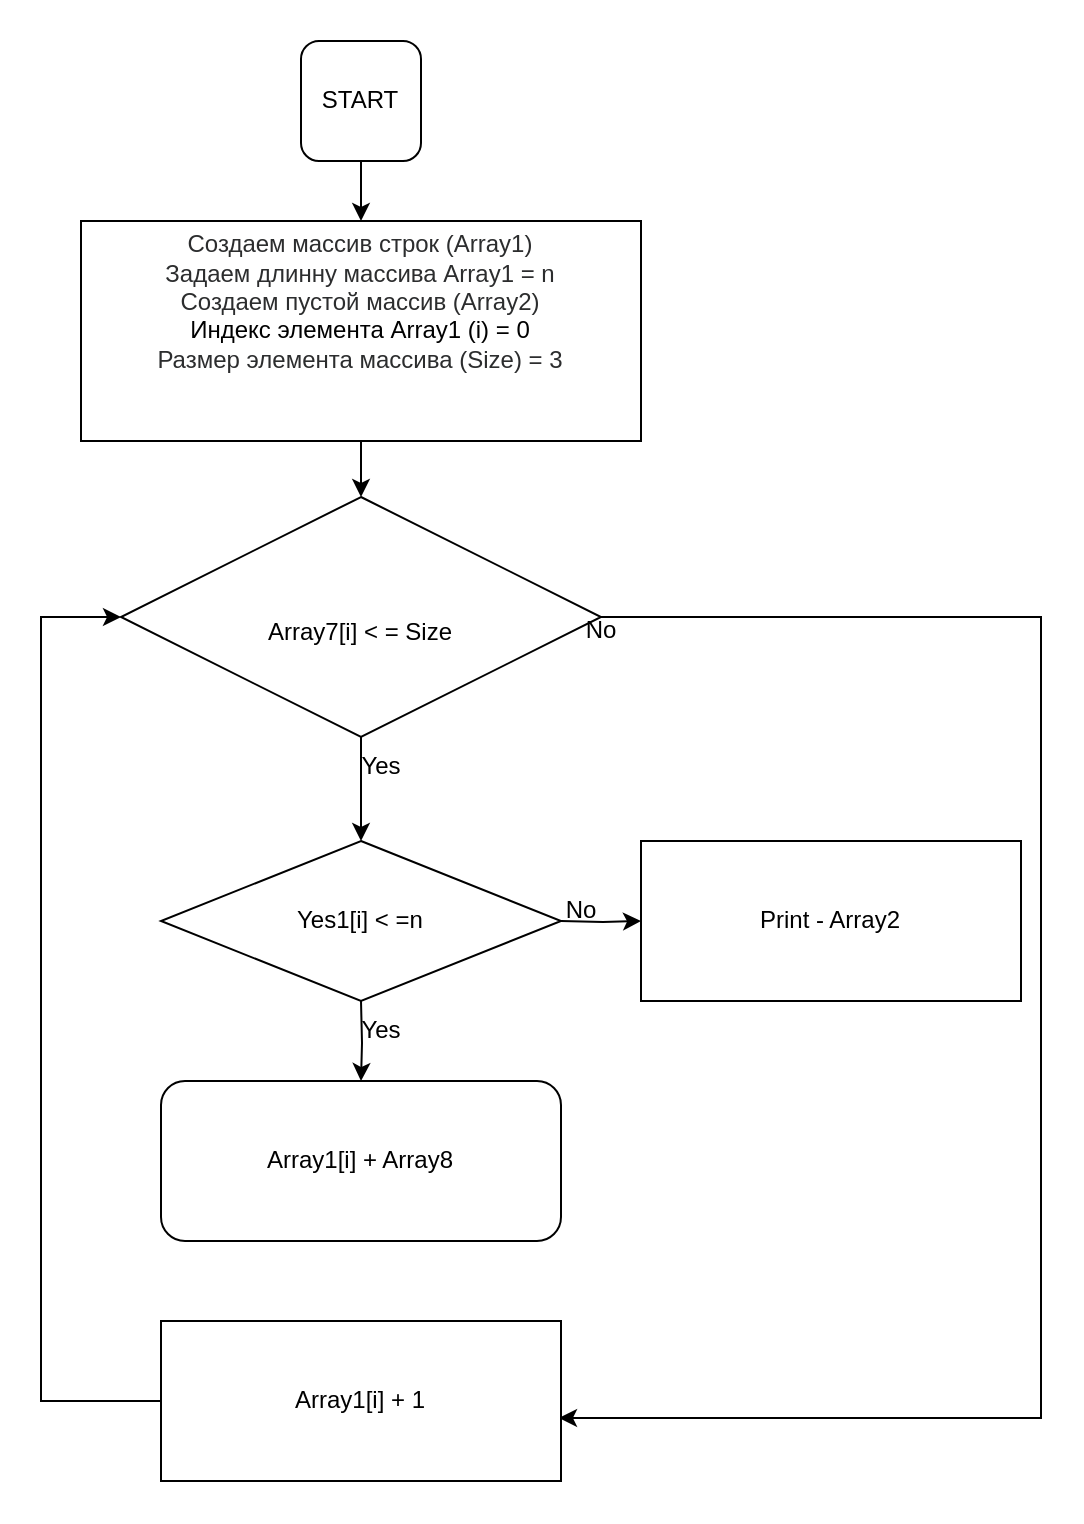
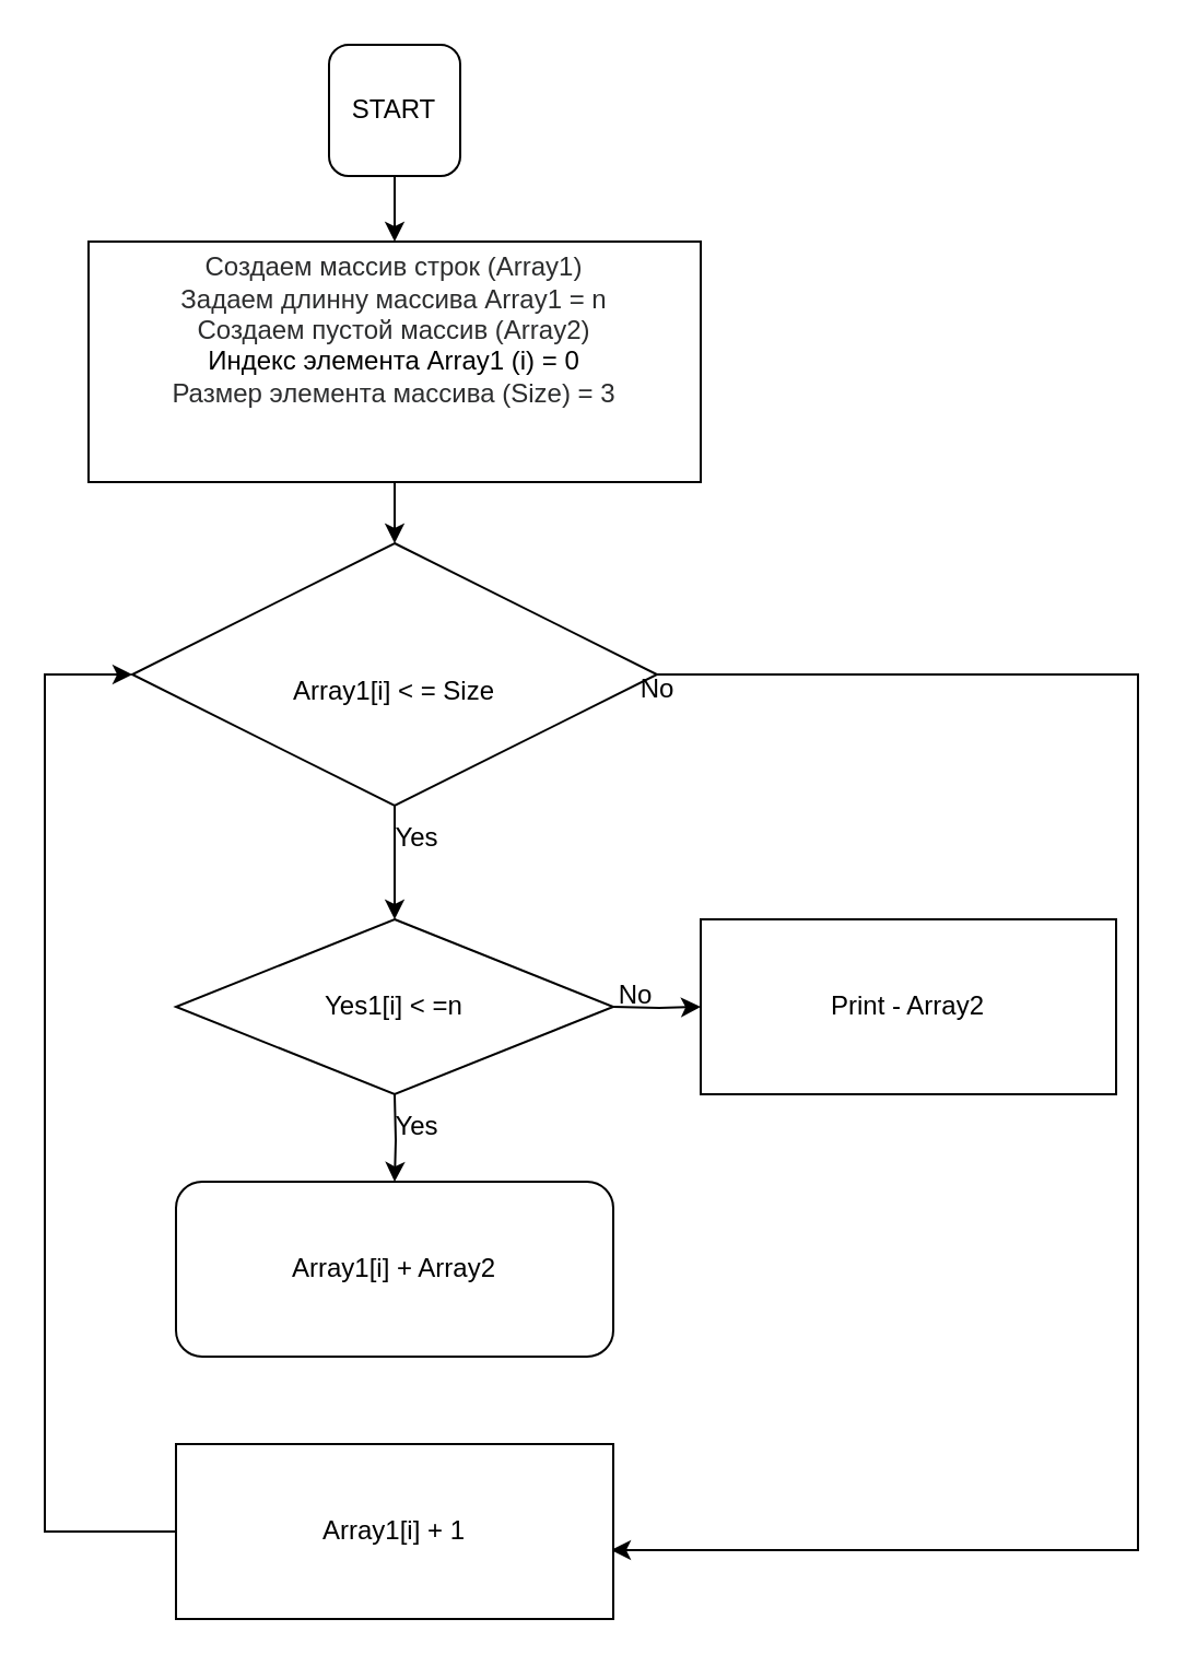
  <mxCell id="0" />
  <mxCell id="1" parent="0" />
  <mxCell id="2" value="" style="edgeStyle=orthogonalEdgeStyle;rounded=0;orthogonalLoop=1;jettySize=auto;html=1;" parent="1" source="3" target="5" edge="1"><mxGeometry relative="1" as="geometry" /></mxCell>
  <mxCell id="3" value="START" style="whiteSpace=wrap;html=1;aspect=fixed;rounded=1;" parent="1" vertex="1"><mxGeometry x="150" width="60" height="60" as="geometry" y="20" /></mxCell>
  <mxCell id="4" value="" style="edgeStyle=orthogonalEdgeStyle;rounded=0;orthogonalLoop=1;jettySize=auto;html=1;" parent="1" source="5" target="7" edge="1"><mxGeometry relative="1" as="geometry" /></mxCell>
  <mxCell id="5" value="&lt;div style=&quot;&quot;&gt;&lt;font color=&quot;#2c2d2e&quot;&gt;Создаем массив строк (Array1)&lt;/font&gt;&lt;/div&gt;&lt;div style=&quot;&quot;&gt;&lt;font color=&quot;#2c2d2e&quot;&gt;Задаем длинну массива Array1 = n&lt;/font&gt;&lt;/div&gt;&lt;div style=&quot;&quot;&gt;&lt;span style=&quot;background-color: initial; color: rgb(44, 45, 46);&quot;&gt;Создаем пустой массив (Array2)&lt;/span&gt;&lt;br&gt;&lt;/div&gt;&lt;div style=&quot;&quot;&gt;Индекс элемента Array1 (i) = 0&lt;span style=&quot;background-color: initial; color: rgb(44, 45, 46);&quot;&gt;&lt;br&gt;&lt;/span&gt;&lt;/div&gt;&lt;div style=&quot;&quot;&gt;&lt;font color=&quot;#2c2d2e&quot;&gt;Размер элемента массива (Size) = 3&lt;/font&gt;&lt;/div&gt;&lt;div style=&quot;&quot;&gt;&lt;br&gt;&lt;/div&gt;&lt;div style=&quot;&quot;&gt;&lt;span style=&quot;background-color: initial; color: rgb(44, 45, 46);&quot;&gt;&lt;br&gt;&lt;/span&gt;&lt;/div&gt;" style="whiteSpace=wrap;html=1;align=center;" parent="1" vertex="1"><mxGeometry x="40" y="110" width="280" height="110" as="geometry" /></mxCell>
  <mxCell id="6" value="" style="edgeStyle=orthogonalEdgeStyle;rounded=0;orthogonalLoop=1;jettySize=auto;html=1;" parent="1" source="7" edge="1"><mxGeometry relative="1" as="geometry"><mxPoint x="180" y="420" as="targetPoint" /></mxGeometry></mxCell>
- <mxCell id="7" value="&lt;br&gt;Array7[i] &amp;lt; = Size" style="rhombus;whiteSpace=wrap;html=1;" parent="1" vertex="1"><mxGeometry x="60" y="248" width="240" height="120" as="geometry" /></mxCell>
+ <mxCell id="7" value="&lt;br&gt;Array1[i] &amp;lt; = Size" style="rhombus;whiteSpace=wrap;html=1;" parent="1" vertex="1"><mxGeometry x="60" y="248" width="240" height="120" as="geometry" /></mxCell>
  <mxCell id="8" style="edgeStyle=orthogonalEdgeStyle;rounded=0;orthogonalLoop=1;jettySize=auto;html=1;entryX=0.995;entryY=0.606;entryDx=0;entryDy=0;entryPerimeter=0;exitX=1;exitY=0.5;exitDx=0;exitDy=0;" parent="1" target="12" edge="1" source="7"><mxGeometry relative="1" as="geometry"><mxPoint x="270" y="540" as="targetPoint" /><Array as="points"><mxPoint x="520" y="308" /><mxPoint x="520" y="709" /></Array><mxPoint x="270" y="540" as="sourcePoint" /></mxGeometry></mxCell>
  <mxCell id="9" style="edgeStyle=orthogonalEdgeStyle;rounded=0;orthogonalLoop=1;jettySize=auto;html=1;exitX=0.5;exitY=1;exitDx=0;exitDy=0;entryX=0.5;entryY=0;entryDx=0;entryDy=0;" edge="1" parent="1" target="14"><mxGeometry relative="1" as="geometry"><mxPoint x="180" y="500" as="sourcePoint" /></mxGeometry></mxCell>
  <mxCell id="10" value="" style="edgeStyle=orthogonalEdgeStyle;rounded=0;orthogonalLoop=1;jettySize=auto;html=1;" edge="1" parent="1" target="18"><mxGeometry relative="1" as="geometry"><mxPoint x="280" y="460" as="sourcePoint" /></mxGeometry></mxCell>
  <mxCell id="11" style="edgeStyle=orthogonalEdgeStyle;rounded=0;orthogonalLoop=1;jettySize=auto;html=1;exitX=0;exitY=0.5;exitDx=0;exitDy=0;entryX=0;entryY=0.5;entryDx=0;entryDy=0;" parent="1" source="12" target="7" edge="1"><mxGeometry relative="1" as="geometry"><Array as="points"><mxPoint x="20" y="700" /><mxPoint x="20" y="308" /></Array></mxGeometry></mxCell>
  <mxCell id="12" value="Array1[i]&amp;nbsp;+ 1" style="whiteSpace=wrap;html=1;rounded=0;" parent="1" vertex="1"><mxGeometry x="80" y="660" width="200" height="80" as="geometry" /></mxCell>
  <mxCell id="13" value="Yes" style="text;html=1;align=center;verticalAlign=middle;resizable=0;points=[];autosize=1;strokeColor=none;fillColor=none;" parent="1" vertex="1"><mxGeometry x="170" y="368" width="40" height="30" as="geometry" /></mxCell>
- <mxCell id="14" value="Array1[i] + Array8" style="rounded=1;whiteSpace=wrap;html=1;" parent="1" vertex="1"><mxGeometry x="80" y="540" width="200" height="80" as="geometry" /></mxCell>
+ <mxCell id="14" value="Array1[i] + Array2" style="rounded=1;whiteSpace=wrap;html=1;" parent="1" vertex="1"><mxGeometry x="80" y="540" width="200" height="80" as="geometry" /></mxCell>
  <mxCell id="15" value="No" style="text;html=1;align=center;verticalAlign=middle;resizable=0;points=[];autosize=1;strokeColor=none;fillColor=none;" vertex="1" parent="1"><mxGeometry x="280" y="300" width="40" height="30" as="geometry" /></mxCell>
  <mxCell id="16" style="edgeStyle=orthogonalEdgeStyle;rounded=0;orthogonalLoop=1;jettySize=auto;html=1;exitX=0.5;exitY=1;exitDx=0;exitDy=0;" edge="1" parent="1"><mxGeometry relative="1" as="geometry"><mxPoint x="180" y="500" as="sourcePoint" /><mxPoint x="180" y="500" as="targetPoint" /></mxGeometry></mxCell>
  <mxCell id="17" value="Yes" style="text;html=1;align=center;verticalAlign=middle;resizable=0;points=[];autosize=1;strokeColor=none;fillColor=none;" vertex="1" parent="1"><mxGeometry x="170" y="500" width="40" height="30" as="geometry" /></mxCell>
  <mxCell id="18" value="Print - Array2" style="whiteSpace=wrap;html=1;rounded=0;" vertex="1" parent="1"><mxGeometry x="320" y="420" width="190" height="80" as="geometry" /></mxCell>
  <mxCell id="19" value="No" style="text;html=1;align=center;verticalAlign=middle;resizable=0;points=[];autosize=1;strokeColor=none;fillColor=none;" vertex="1" parent="1"><mxGeometry x="270" y="440" width="40" height="30" as="geometry" /></mxCell>
  <mxCell id="20" value="Yes1[i] &amp;lt; =n" style="rhombus;whiteSpace=wrap;html=1;" vertex="1" parent="1"><mxGeometry x="80" y="420" width="200" height="80" as="geometry" /></mxCell>
